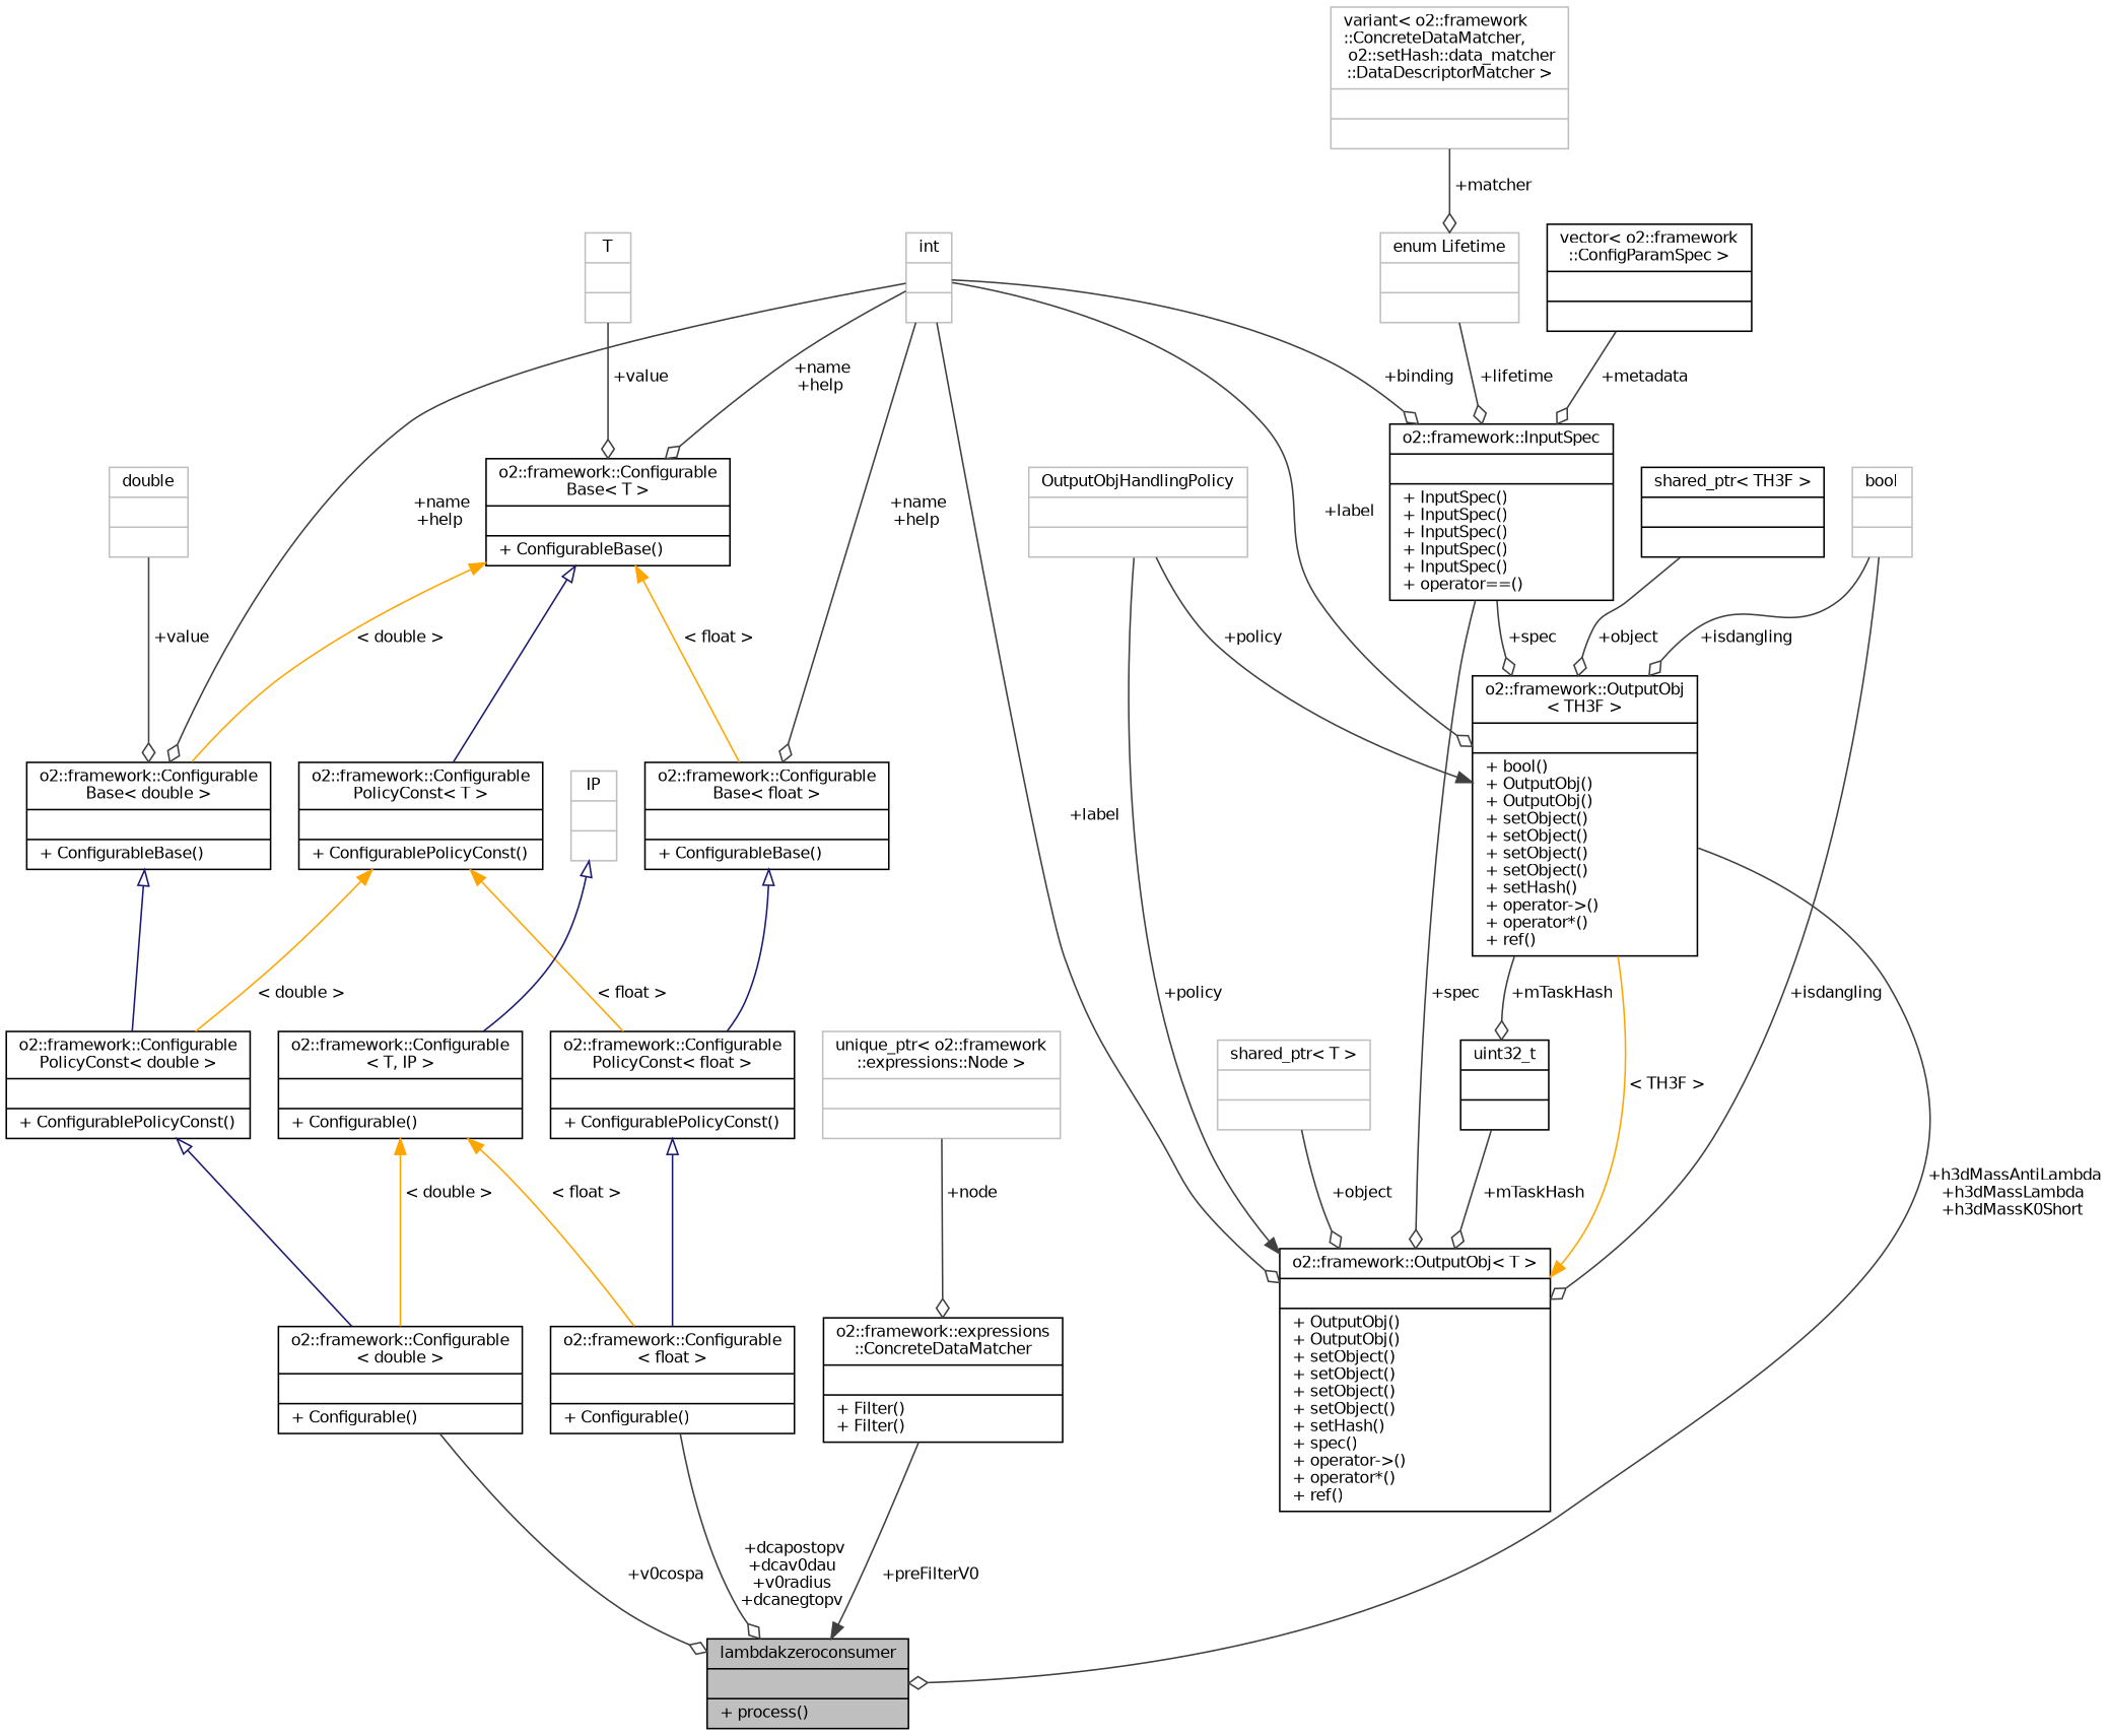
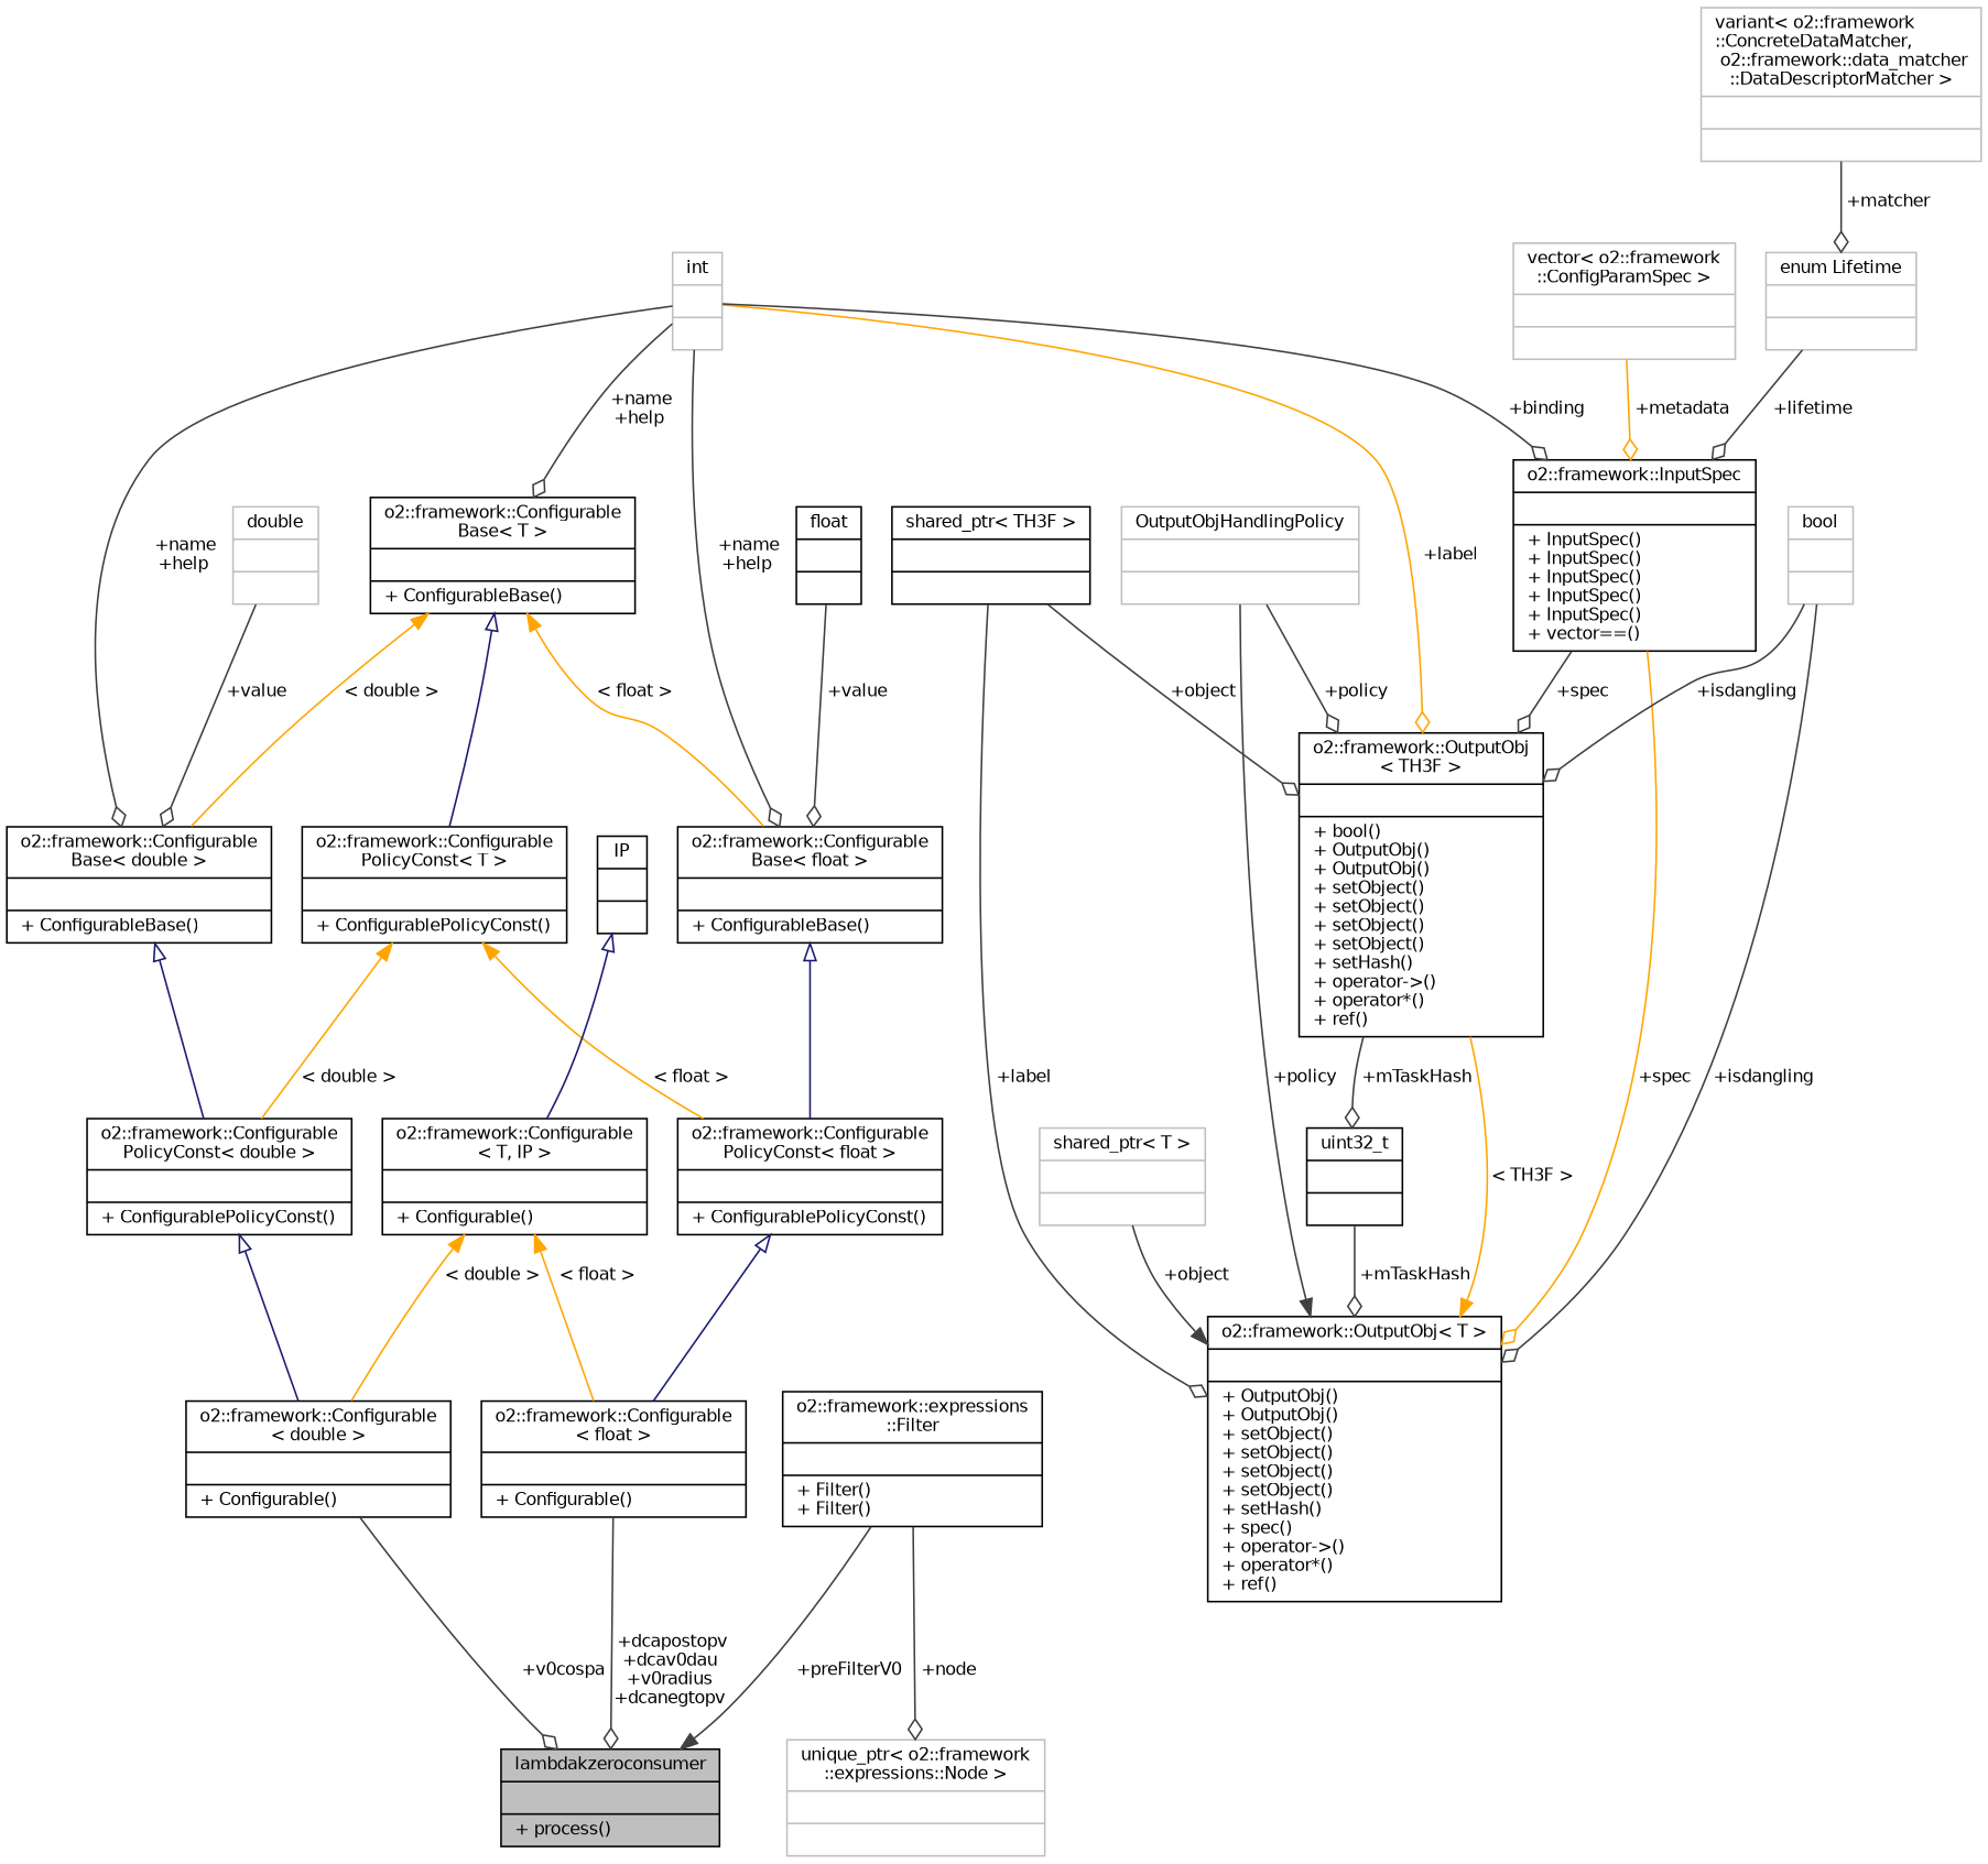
  digraph {
    fontname="DejaVu Sans"
    node [color=black fontname="DejaVu Sans" fontsize=10 shape=record]
    edge [arrowhead=odiamond color=grey25 fontname="DejaVu Sans" fontsize=10 labelfontname=Helvetica labelfontsize=10 style=solid]
    n1 [fillcolor=grey75 fontcolor=black height=0.2 label="{lambdakzeroconsumer\n||+ process()\l}" style=filled width=0.4]
    n2 [height=0.2 label="{o2::framework::Configurable\l\< double \>\n||+ Configurable()\l}" width=0.4]
    n3 [height=0.2 label="{o2::framework::Configurable\lPolicyConst\< double \>\n||+ ConfigurablePolicyConst()\l}" width=0.4]
    n4 [height=0.2 label="{o2::framework::Configurable\lBase\< double \>\n||+ ConfigurableBase()\l}" width=0.4]
    n5 [color=grey75 height=0.2 label="{double\n||}" width=0.4]
    n6 [color=grey75 height=0.2 label="{int\n||}" width=0.4]
    n7 [height=0.2 label="{o2::framework::Configurable\lBase\< T \>\n||+ ConfigurableBase()\l}" width=0.4]
    n8 [height=0.2 label="{o2::framework::Configurable\lBase\< float \>\n||+ ConfigurableBase()\l}" width=0.4]
    n9 [height=0.2 label="{o2::framework::OutputObj\l\< TH3F \>\n||+ bool()\l+ OutputObj()\l+ OutputObj()\l+ setObject()\l+ setObject()\l+ setObject()\l+ setObject()\l+ setHash()\l+ operator-\>()\l+ operator*()\l+ ref()\l}" width=0.4]
-   n10 [height=0.2 label="{o2::framework::InputSpec\n||+ InputSpec()\l+ InputSpec()\l+ InputSpec()\l+ InputSpec()\l+ InputSpec()\l+ operator==()\l}" width=0.4]
+   n10 [height=0.2 label="{o2::framework::InputSpec\n||+ InputSpec()\l+ InputSpec()\l+ InputSpec()\l+ InputSpec()\l+ InputSpec()\l+ vector==()\l}" width=0.4]
    n11 [height=0.2 label="{o2::framework::OutputObj\< T \>\n||+ OutputObj()\l+ OutputObj()\l+ setObject()\l+ setObject()\l+ setObject()\l+ setObject()\l+ setHash()\l+ spec()\l+ operator-\>()\l+ operator*()\l+ ref()\l}" width=0.4]
    n12 [height=0.2 label="{o2::framework::Configurable\lPolicyConst\< T \>\n||+ ConfigurablePolicyConst()\l}" width=0.4]
    n13 [height=0.2 label="{o2::framework::Configurable\lPolicyConst\< float \>\n||+ ConfigurablePolicyConst()\l}" width=0.4]
    n14 [height=0.2 label="{uint32_t\n||}" width=0.4]
-   n15 [color=grey75 height=0.2 label="{T\n||}" width=0.4]
    n16 [height=0.2 label="{o2::framework::Configurable\l\< float \>\n||+ Configurable()\l}" width=0.4]
    n17 [height=0.2 label="{o2::framework::Configurable\l\< T, IP \>\n||+ Configurable()\l}" width=0.4]
-   n18 [color=grey75 height=0.2 label="{IP\n||}" width=0.4]
+   n18 [height=0.2 label="{IP\n||}" width=0.4]
+   n19 [height=0.2 label="{float\n||}" width=0.4]
    n20 [color=grey75 height=0.2 label="{OutputObjHandlingPolicy\n||}" width=0.4]
    n21 [color=grey75 height=0.2 label="{bool\n||}" width=0.4]
-   n22 [height=0.2 label="{vector\< o2::framework\l::ConfigParamSpec \>\n||}" width=0.4]
+   n22 [color=grey75 height=0.2 label="{vector\< o2::framework\l::ConfigParamSpec \>\n||}" width=0.4]
    n23 [color=grey75 height=0.2 label="{enum Lifetime\n||}" width=0.4]
-   n24 [color=grey75 height=0.2 label="{variant\< o2::framework\l::ConcreteDataMatcher,\l o2::setHash::data_matcher\l::DataDescriptorMatcher \>\n||}" width=0.4]
+   n24 [color=grey75 height=0.2 label="{variant\< o2::framework\l::ConcreteDataMatcher,\l o2::framework::data_matcher\l::DataDescriptorMatcher \>\n||}" width=0.4]
    n25 [height=0.2 label="{shared_ptr\< TH3F \>\n||}" width=0.4]
    n26 [color=grey75 height=0.2 label="{shared_ptr\< T \>\n||}" width=0.4]
-   n27 [height=0.2 label="{o2::framework::expressions\l::ConcreteDataMatcher\n||+ Filter()\l+ Filter()\l}" width=0.4]
+   n27 [height=0.2 label="{o2::framework::expressions\l::Filter\n||+ Filter()\l+ Filter()\l}" width=0.4]
    n28 [color=grey75 height=0.2 label="{unique_ptr\< o2::framework\l::expressions::Node \>\n||}" width=0.4]
    n2 -> n1 [label=" +v0cospa"]
    n3 -> n2 [arrowtail=onormal color=midnightblue dir=back arrowhead=""]
    n4 -> n3 [arrowtail=onormal color=midnightblue dir=back arrowhead=""]
    n5 -> n4 [label=" +value"]
    n6 -> n4 [label=" +name\n+help"]
    n6 -> n7 [label=" +name\n+help"]
    n6 -> n8 [label=" +name\n+help"]
-   n6 -> n9 [label=" +label"]
+   n6 -> n9 [color=orange label=" +label"]
    n6 -> n10 [label=" +binding"]
-   n6 -> n11 [label=" +label"]
+   n25 -> n11 [label=" +label"]
    n7 -> n4 [color=orange dir=back label=" \< double \>" arrowhead=""]
    n7 -> n8 [color=orange dir=back label=" \< float \>" arrowhead=""]
    n7 -> n12 [arrowtail=onormal color=midnightblue dir=back arrowhead=""]
    n8 -> n13 [arrowtail=onormal color=midnightblue dir=back arrowhead=""]
-   n9 -> n1 [label=" +h3dMassAntiLambda\n+h3dMassLambda\n+h3dMassK0Short"]
    n9 -> n14 [label=" +mTaskHash"]
    n10 -> n9 [label=" +spec"]
-   n10 -> n11 [label=" +spec"]
+   n10 -> n11 [color=orange label=" +spec"]
    n11 -> n9 [color=orange dir=back label=" \< TH3F \>" arrowhead=""]
    n12 -> n3 [color=orange dir=back label=" \< double \>" arrowhead=""]
    n12 -> n13 [color=orange dir=back label=" \< float \>" arrowhead=""]
    n13 -> n16 [arrowtail=onormal color=midnightblue dir=back arrowhead=""]
    n14 -> n11 [label=" +mTaskHash"]
-   n15 -> n7 [label=" +value"]
    n16 -> n1 [label=" +dcapostopv\n+dcav0dau\n+v0radius\n+dcanegtopv"]
    n17 -> n2 [color=orange dir=back label=" \< double \>" arrowhead=""]
    n17 -> n16 [color=orange dir=back label=" \< float \>" arrowhead=""]
    n18 -> n17 [arrowtail=onormal color=midnightblue dir=back arrowhead=""]
-   n20 -> n9 [arrowhead=normal label=" +policy"]
+   n19 -> n8 [label=" +value"]
+   n20 -> n9 [label=" +policy"]
    n20 -> n11 [arrowhead=normal label=" +policy"]
    n21 -> n9 [label=" +isdangling"]
    n21 -> n11 [label=" +isdangling"]
-   n22 -> n10 [label=" +metadata"]
+   n22 -> n10 [color=orange label=" +metadata"]
    n23 -> n10 [label=" +lifetime"]
    n24 -> n23 [label=" +matcher"]
    n25 -> n9 [label=" +object"]
-   n26 -> n11 [label=" +object"]
+   n26 -> n11 [arrowhead=normal label=" +object"]
    n27 -> n1 [arrowhead=normal label=" +preFilterV0"]
-   n28 -> n27 [label=" +node"]
+   n27 -> n28 [label=" +node"]
  }
